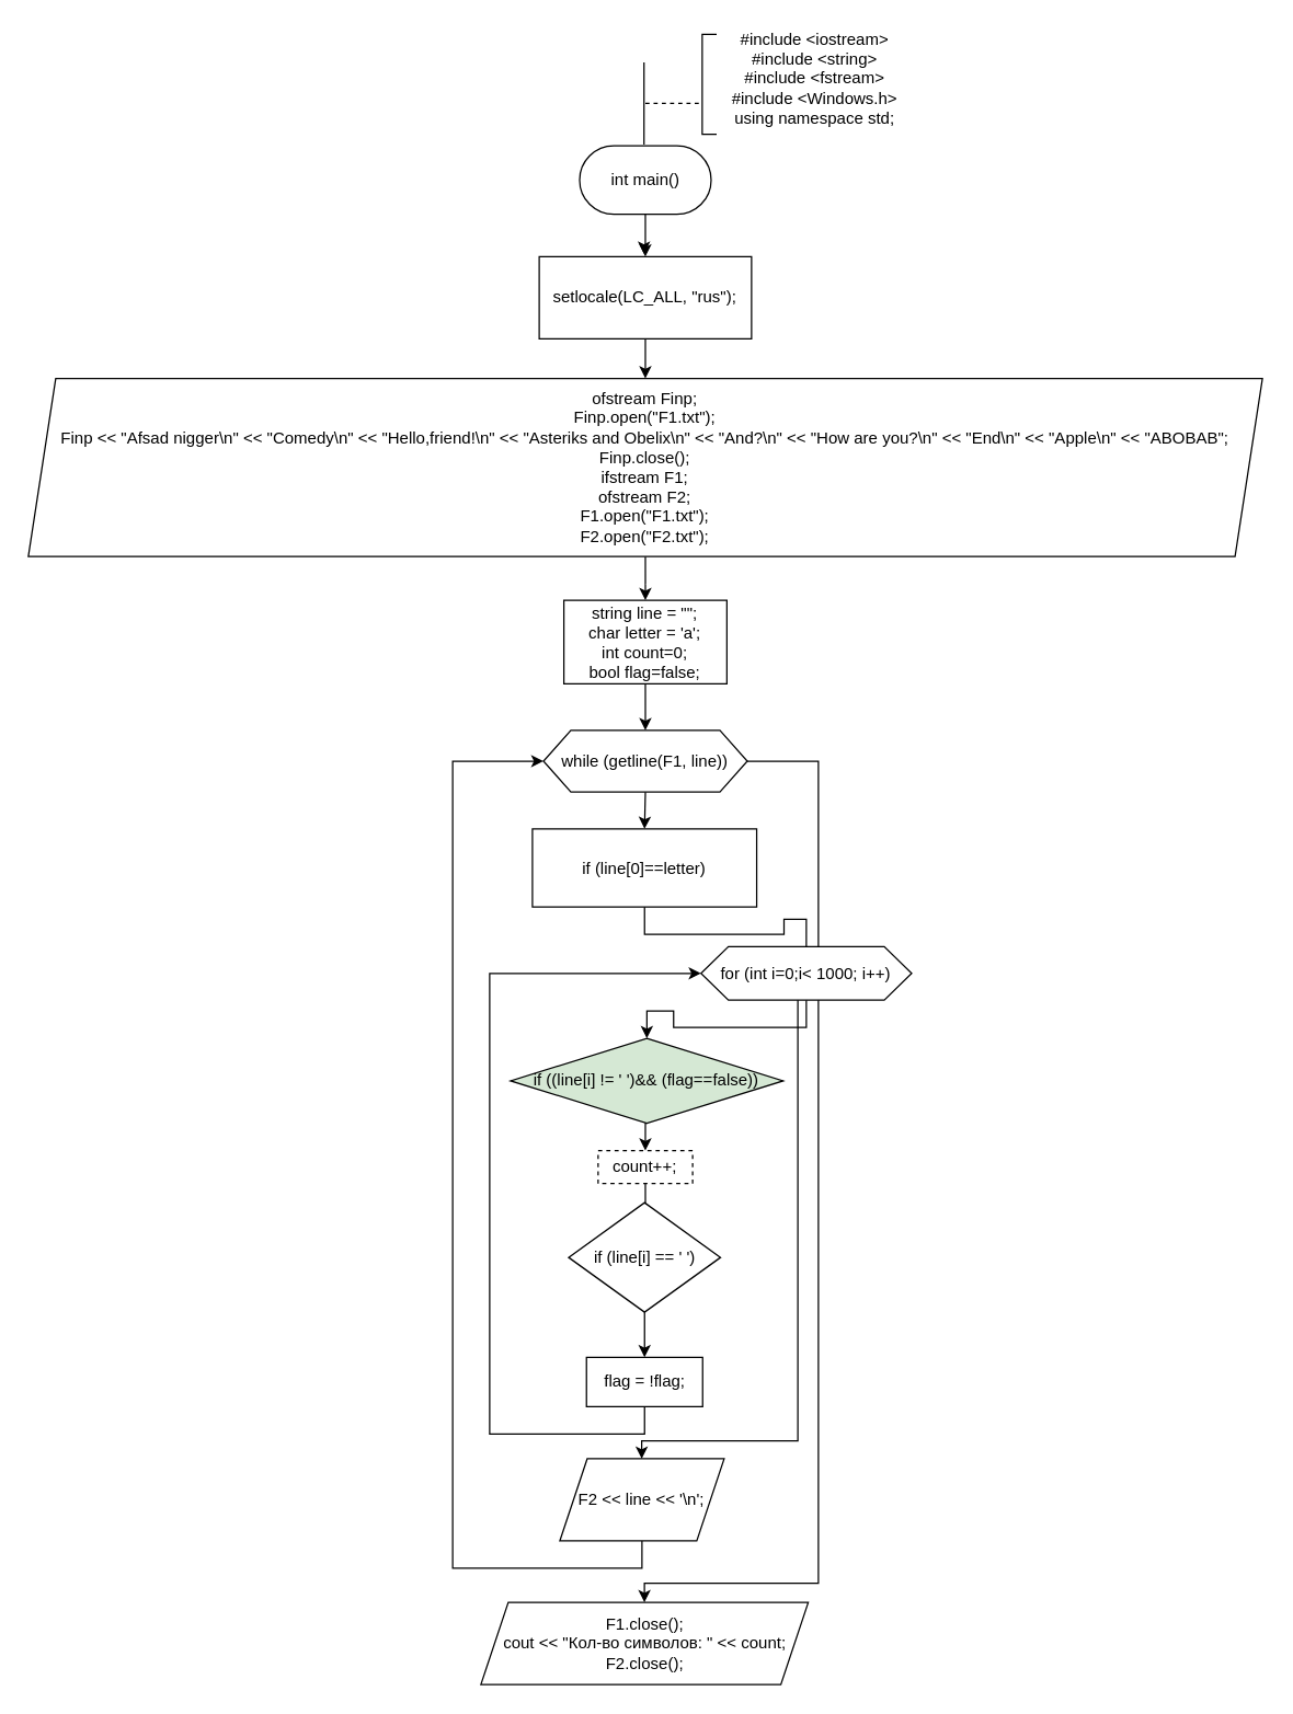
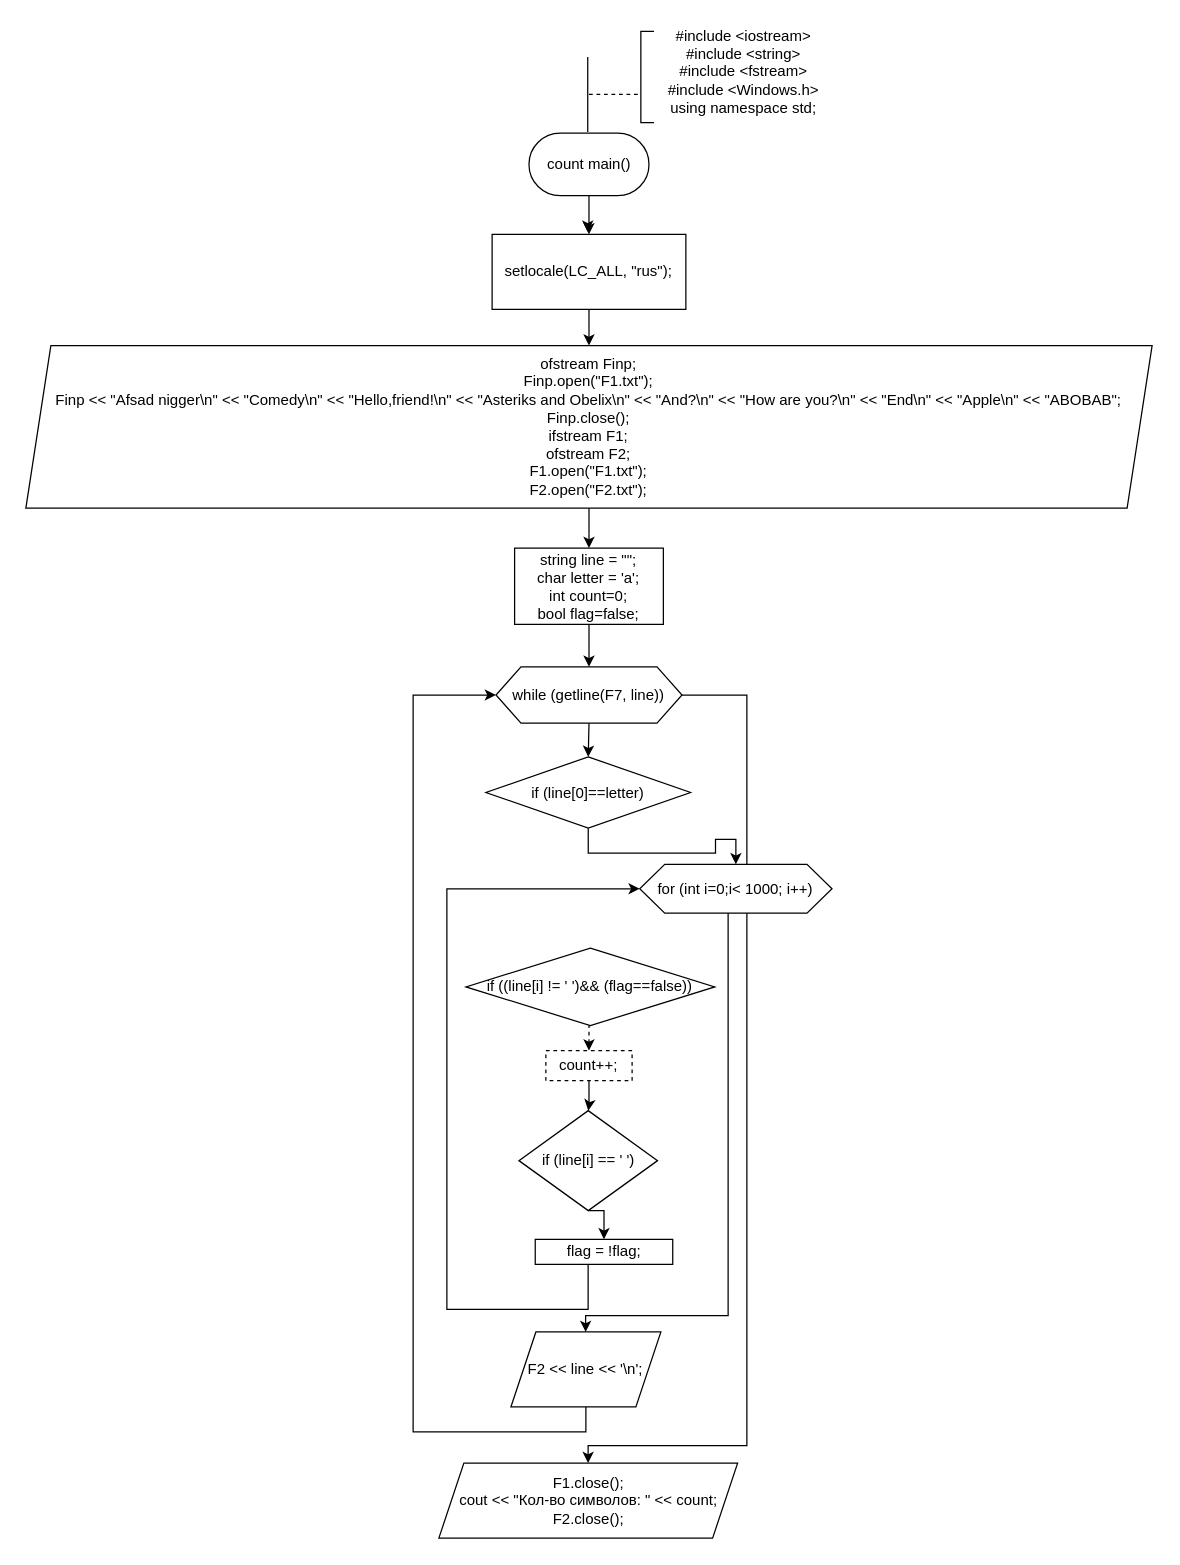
  <mxCell id="0" />
  <mxCell id="1" parent="0" />
  <mxCell id="2" style="edgeStyle=orthogonalEdgeStyle;rounded=0;orthogonalLoop=1;jettySize=auto;html=1;exitX=0.5;exitY=1;exitDx=0;exitDy=0;entryX=0.5;entryY=0;entryDx=0;entryDy=0;" edge="1" parent="1"><mxGeometry relative="1" as="geometry"><mxPoint x="469.69" y="184" as="sourcePoint" /><mxPoint x="469.69" y="185" as="targetPoint" /></mxGeometry></mxCell>
  <mxCell id="3" value="" style="endArrow=none;html=1;rounded=0;entryX=0.5;entryY=0;entryDx=0;entryDy=0;" edge="1" parent="1"><mxGeometry width="50" height="50" relative="1" as="geometry"><mxPoint x="469.69" y="45" as="sourcePoint" /><mxPoint x="469.69" y="105" as="targetPoint" /></mxGeometry></mxCell>
  <mxCell id="4" value="" style="endArrow=none;dashed=1;html=1;rounded=0;" edge="1" parent="1"><mxGeometry width="50" height="50" relative="1" as="geometry"><mxPoint x="509.69" y="75" as="sourcePoint" /><mxPoint x="469.69" y="75" as="targetPoint" /></mxGeometry></mxCell>
  <mxCell id="5" value="" style="shape=partialRectangle;whiteSpace=wrap;html=1;bottom=1;right=1;left=1;top=0;fillColor=none;routingCenterX=-0.5;rotation=90;" vertex="1" parent="1"><mxGeometry x="480.69" y="56" width="73" height="10" as="geometry" /></mxCell>
  <mxCell id="6" value="&lt;div&gt;#include &amp;lt;iostream&amp;gt;&lt;/div&gt;&lt;div&gt;#include &amp;lt;string&amp;gt;&lt;/div&gt;&lt;div&gt;#include &amp;lt;fstream&amp;gt;&lt;/div&gt;&lt;div&gt;#include &amp;lt;Windows.h&amp;gt;&lt;/div&gt;&lt;div&gt;&lt;span&gt;using namespace std;&lt;/span&gt;&lt;br&gt;&lt;/div&gt;" style="text;html=1;align=center;verticalAlign=middle;resizable=0;points=[];autosize=1;strokeColor=none;fillColor=none;" vertex="1" parent="1"><mxGeometry x="528" y="20" width="131" height="74" as="geometry" /></mxCell>
  <mxCell id="7" style="edgeStyle=orthogonalEdgeStyle;rounded=0;orthogonalLoop=1;jettySize=auto;html=1;exitX=0.5;exitY=1;exitDx=0;exitDy=0;entryX=0.5;entryY=0;entryDx=0;entryDy=0;" edge="1" parent="1" source="8" target="14"><mxGeometry relative="1" as="geometry" /></mxCell>
- <mxCell id="8" value="int main()" style="rounded=1;whiteSpace=wrap;html=1;arcSize=50;" vertex="1" parent="1"><mxGeometry x="422.69" y="106" width="96" height="50" as="geometry" /></mxCell>
+ <mxCell id="8" value="count main()" style="rounded=1;whiteSpace=wrap;html=1;arcSize=50;" vertex="1" parent="1"><mxGeometry x="422.69" y="106" width="96" height="50" as="geometry" /></mxCell>
  <mxCell id="9" style="edgeStyle=orthogonalEdgeStyle;rounded=0;orthogonalLoop=1;jettySize=auto;html=1;exitX=0.5;exitY=1;exitDx=0;exitDy=0;" edge="1" parent="1" source="10" target="17"><mxGeometry relative="1" as="geometry" /></mxCell>
  <mxCell id="10" value="&lt;div&gt;string line = &quot;&quot;;&lt;/div&gt;&lt;div&gt;&lt;span&gt;&#09;&lt;/span&gt;char letter = 'a';&lt;/div&gt;&lt;div&gt;&lt;span&gt;&#09;&lt;/span&gt;int count=0;&lt;/div&gt;&lt;div&gt;&lt;span&gt;&#09;&lt;/span&gt;bool flag=false;&lt;/div&gt;" style="rounded=0;whiteSpace=wrap;html=1;" vertex="1" parent="1"><mxGeometry x="411.19" y="438" width="119" height="61" as="geometry" /></mxCell>
  <mxCell id="11" style="edgeStyle=orthogonalEdgeStyle;rounded=0;orthogonalLoop=1;jettySize=auto;html=1;exitX=0.5;exitY=1;exitDx=0;exitDy=0;" edge="1" parent="1" source="12" target="10"><mxGeometry relative="1" as="geometry" /></mxCell>
  <mxCell id="12" value="&lt;div&gt;ofstream Finp;&lt;/div&gt;&lt;div&gt;&lt;span&gt;&#09;&lt;/span&gt;Finp.open(&quot;F1.txt&quot;);&lt;/div&gt;&lt;div&gt;&lt;span&gt;&#09;&lt;/span&gt;Finp &amp;lt;&amp;lt; &quot;Afsad nigger\n&quot; &amp;lt;&amp;lt; &quot;Comedy\n&quot; &amp;lt;&amp;lt; &quot;Hello,friend!\n&quot; &amp;lt;&amp;lt; &quot;Asteriks and Obelix\n&quot; &amp;lt;&amp;lt; &quot;And?\n&quot; &amp;lt;&amp;lt; &quot;How are you?\n&quot; &amp;lt;&amp;lt; &quot;End\n&quot; &amp;lt;&amp;lt; &quot;Apple\n&quot; &amp;lt;&amp;lt; &quot;ABOBAB&quot;;&lt;/div&gt;&lt;div&gt;&lt;span&gt;&#09;&lt;/span&gt;Finp.close();&lt;/div&gt;&lt;div&gt;&lt;span&gt;&#09;&lt;/span&gt;ifstream F1;&lt;/div&gt;&lt;div&gt;&lt;span&gt;&#09;&lt;/span&gt;ofstream F2;&lt;/div&gt;&lt;div&gt;&lt;span&gt;&#09;&lt;/span&gt;F1.open(&quot;F1.txt&quot;);&lt;/div&gt;&lt;div&gt;&lt;span&gt;&#09;&lt;/span&gt;F2.open(&quot;F2.txt&quot;);&lt;/div&gt;" style="shape=parallelogram;perimeter=parallelogramPerimeter;whiteSpace=wrap;html=1;fixedSize=1;" vertex="1" parent="1"><mxGeometry x="20.19" y="276" width="901" height="130" as="geometry" /></mxCell>
  <mxCell id="13" style="edgeStyle=orthogonalEdgeStyle;rounded=0;orthogonalLoop=1;jettySize=auto;html=1;exitX=0.5;exitY=1;exitDx=0;exitDy=0;entryX=0.5;entryY=0;entryDx=0;entryDy=0;" edge="1" parent="1" source="14" target="12"><mxGeometry relative="1" as="geometry" /></mxCell>
  <mxCell id="14" value="setlocale(LC_ALL, &quot;rus&quot;);" style="rounded=0;whiteSpace=wrap;html=1;" vertex="1" parent="1"><mxGeometry x="393.19" y="187" width="155" height="60" as="geometry" /></mxCell>
  <mxCell id="15" style="edgeStyle=orthogonalEdgeStyle;rounded=0;orthogonalLoop=1;jettySize=auto;html=1;exitX=0.5;exitY=1;exitDx=0;exitDy=0;entryX=0.5;entryY=0;entryDx=0;entryDy=0;" edge="1" parent="1" source="17" target="19"><mxGeometry relative="1" as="geometry" /></mxCell>
  <mxCell id="16" style="edgeStyle=orthogonalEdgeStyle;rounded=0;orthogonalLoop=1;jettySize=auto;html=1;exitX=1;exitY=0.5;exitDx=0;exitDy=0;" edge="1" parent="1" source="17" target="33"><mxGeometry relative="1" as="geometry"><Array as="points"><mxPoint x="597" y="555" /><mxPoint x="597" y="1156" /><mxPoint x="470" y="1156" /></Array></mxGeometry></mxCell>
- <mxCell id="17" value="while (getline(F1, line))" style="shape=hexagon;perimeter=hexagonPerimeter2;whiteSpace=wrap;html=1;fixedSize=1;" vertex="1" parent="1"><mxGeometry x="396.29" y="533" width="148.81" height="45" as="geometry" /></mxCell>
- <mxCell id="18" style="edgeStyle=orthogonalEdgeStyle;rounded=0;orthogonalLoop=1;jettySize=auto;html=1;exitX=0.5;exitY=1;exitDx=0;exitDy=0;entryX=0.5;entryY=0;entryDx=0;entryDy=0;endArrow=none;" edge="1" parent="1" source="19" target="22"><mxGeometry relative="1" as="geometry" /></mxCell>
- <mxCell id="19" value="if (line[0]==letter)" style="whiteSpace=wrap;html=1;rounded=0;" vertex="1" parent="1"><mxGeometry x="388.23" y="605" width="163.72" height="57" as="geometry" /></mxCell>
- <mxCell id="20" style="edgeStyle=orthogonalEdgeStyle;rounded=0;orthogonalLoop=1;jettySize=auto;html=1;exitX=0.5;exitY=1;exitDx=0;exitDy=0;entryX=0.5;entryY=0;entryDx=0;entryDy=0;" edge="1" parent="1" source="22" target="30"><mxGeometry relative="1" as="geometry" /></mxCell>
+ <mxCell id="17" value="while (getline(F7, line))" style="shape=hexagon;perimeter=hexagonPerimeter2;whiteSpace=wrap;html=1;fixedSize=1;" vertex="1" parent="1"><mxGeometry x="396.29" y="533" width="148.81" height="45" as="geometry" /></mxCell>
+ <mxCell id="18" style="edgeStyle=orthogonalEdgeStyle;rounded=0;orthogonalLoop=1;jettySize=auto;html=1;exitX=0.5;exitY=1;exitDx=0;exitDy=0;entryX=0.5;entryY=0;entryDx=0;entryDy=0;" edge="1" parent="1" source="19" target="22"><mxGeometry relative="1" as="geometry" /></mxCell>
+ <mxCell id="19" value="if (line[0]==letter)" style="rhombus;whiteSpace=wrap;html=1;" vertex="1" parent="1"><mxGeometry x="388.23" y="605" width="163.72" height="57" as="geometry" /></mxCell>
  <mxCell id="21" style="edgeStyle=orthogonalEdgeStyle;rounded=0;orthogonalLoop=1;jettySize=auto;html=1;exitX=1;exitY=0.5;exitDx=0;exitDy=0;" edge="1" parent="1" source="22" target="32"><mxGeometry relative="1" as="geometry"><mxPoint x="468.211" y="1095.053" as="targetPoint" /><Array as="points"><mxPoint x="582" y="711" /><mxPoint x="582" y="1052" /><mxPoint x="468" y="1052" /></Array></mxGeometry></mxCell>
  <mxCell id="22" value="for (int i=0;i&amp;lt; 1000; i++)" style="shape=hexagon;perimeter=hexagonPerimeter2;whiteSpace=wrap;html=1;fixedSize=1;" vertex="1" parent="1"><mxGeometry x="511.29" y="691" width="153.81" height="39" as="geometry" /></mxCell>
  <mxCell id="23" style="edgeStyle=orthogonalEdgeStyle;rounded=0;orthogonalLoop=1;jettySize=auto;html=1;exitX=0.5;exitY=1;exitDx=0;exitDy=0;" edge="1" parent="1" source="24" target="26"><mxGeometry relative="1" as="geometry" /></mxCell>
  <mxCell id="24" value="count++;" style="rounded=0;whiteSpace=wrap;html=1;dashed=1;" vertex="1" parent="1"><mxGeometry x="436.19" y="840" width="69" height="24" as="geometry" /></mxCell>
  <mxCell id="25" style="edgeStyle=orthogonalEdgeStyle;rounded=0;orthogonalLoop=1;jettySize=auto;html=1;exitX=0.5;exitY=1;exitDx=0;exitDy=0;entryX=0.5;entryY=0;entryDx=0;entryDy=0;" edge="1" parent="1" source="26" target="28"><mxGeometry relative="1" as="geometry" /></mxCell>
- <mxCell id="26" value="if (line[i] == ' ')" style="rhombus;whiteSpace=wrap;html=1;" vertex="1" parent="1"><mxGeometry x="414.64" y="878" width="110.91" height="80" as="geometry" /></mxCell>
+ <mxCell id="26" value="if (line[i] == ' ')" style="rhombus;whiteSpace=wrap;html=1;" vertex="1" parent="1"><mxGeometry x="414.64" y="888" width="110.91" height="80" as="geometry" /></mxCell>
  <mxCell id="27" style="edgeStyle=orthogonalEdgeStyle;rounded=0;orthogonalLoop=1;jettySize=auto;html=1;exitX=0.5;exitY=1;exitDx=0;exitDy=0;entryX=0;entryY=0.5;entryDx=0;entryDy=0;" edge="1" parent="1" source="28" target="22"><mxGeometry relative="1" as="geometry"><Array as="points"><mxPoint x="470" y="1047" /><mxPoint x="357" y="1047" /><mxPoint x="357" y="711" /></Array></mxGeometry></mxCell>
- <mxCell id="28" value="flag = !flag;" style="rounded=0;whiteSpace=wrap;html=1;" vertex="1" parent="1"><mxGeometry x="427.69" y="991" width="84.81" height="36" as="geometry" /></mxCell>
- <mxCell id="29" style="edgeStyle=orthogonalEdgeStyle;rounded=0;orthogonalLoop=1;jettySize=auto;html=1;exitX=0.5;exitY=1;exitDx=0;exitDy=0;entryX=0.5;entryY=0;entryDx=0;entryDy=0;" edge="1" parent="1" source="30" target="24"><mxGeometry relative="1" as="geometry" /></mxCell>
- <mxCell id="30" value="if ((line[i] != ' ')&amp;amp;&amp;amp; (flag==false))" style="rhombus;whiteSpace=wrap;html=1;fillColor=#d5e8d4;" vertex="1" parent="1"><mxGeometry x="372.28" y="758" width="199" height="62" as="geometry" /></mxCell>
+ <mxCell id="28" value="flag = !flag;" style="rounded=0;whiteSpace=wrap;html=1;" vertex="1" parent="1"><mxGeometry x="427.69" y="991" width="110" height="20" as="geometry" /></mxCell>
+ <mxCell id="29" style="edgeStyle=orthogonalEdgeStyle;rounded=0;orthogonalLoop=1;jettySize=auto;html=1;exitX=0.5;exitY=1;exitDx=0;exitDy=0;entryX=0.5;entryY=0;entryDx=0;entryDy=0;dashed=1;" edge="1" parent="1" source="30" target="24"><mxGeometry relative="1" as="geometry" /></mxCell>
+ <mxCell id="30" value="if ((line[i] != ' ')&amp;amp;&amp;amp; (flag==false))" style="rhombus;whiteSpace=wrap;html=1;" vertex="1" parent="1"><mxGeometry x="372.28" y="758" width="199" height="62" as="geometry" /></mxCell>
  <mxCell id="31" style="edgeStyle=orthogonalEdgeStyle;rounded=0;orthogonalLoop=1;jettySize=auto;html=1;exitX=0.5;exitY=1;exitDx=0;exitDy=0;entryX=0;entryY=0.5;entryDx=0;entryDy=0;" edge="1" parent="1" source="32" target="17"><mxGeometry relative="1" as="geometry"><Array as="points"><mxPoint x="468" y="1145" /><mxPoint x="330" y="1145" /><mxPoint x="330" y="555" /></Array></mxGeometry></mxCell>
  <mxCell id="32" value="F2 &amp;lt;&amp;lt; line &amp;lt;&amp;lt; '\n';" style="shape=parallelogram;perimeter=parallelogramPerimeter;whiteSpace=wrap;html=1;fixedSize=1;" vertex="1" parent="1"><mxGeometry x="408.211" y="1065.053" width="120" height="60" as="geometry" /></mxCell>
  <mxCell id="33" value="&lt;div&gt;F1.close();&lt;/div&gt;&lt;div&gt;&lt;span&gt;&#09;&lt;/span&gt;cout &amp;lt;&amp;lt; &quot;Кол-во символов: &quot; &amp;lt;&amp;lt; count;&lt;/div&gt;&lt;div&gt;&lt;span&gt;&#09;&lt;/span&gt;F2.close();&lt;/div&gt;" style="shape=parallelogram;perimeter=parallelogramPerimeter;whiteSpace=wrap;html=1;fixedSize=1;" vertex="1" parent="1"><mxGeometry x="350.59" y="1170" width="239" height="60" as="geometry" /></mxCell>
